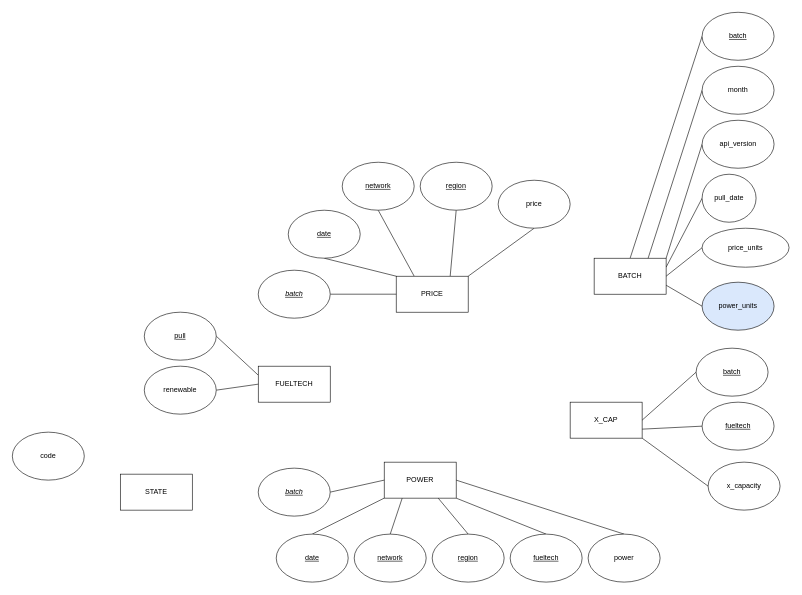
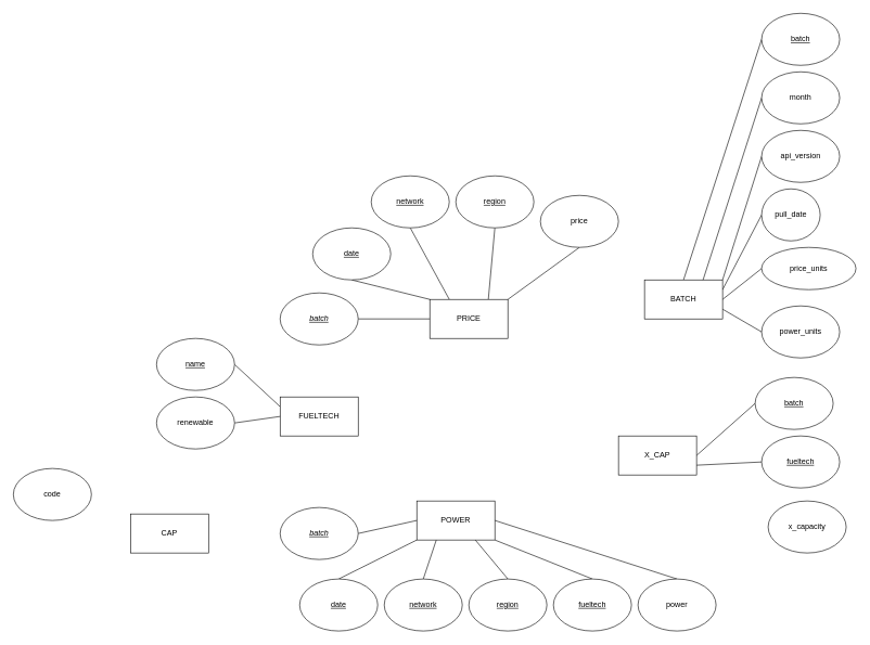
  <mxCell id="0" />
  <mxCell id="1" parent="0" />
  <mxCell id="2" style="rounded=0;orthogonalLoop=1;jettySize=auto;html=1;exitX=0;exitY=0;exitDx=0;exitDy=0;entryX=0.5;entryY=1;entryDx=0;entryDy=0;endArrow=none;endFill=0;" parent="1" source="5" target="6" edge="1"><mxGeometry relative="1" as="geometry" /></mxCell>
  <mxCell id="3" style="edgeStyle=none;rounded=0;orthogonalLoop=1;jettySize=auto;html=1;exitX=0.25;exitY=0;exitDx=0;exitDy=0;entryX=0.5;entryY=1;entryDx=0;entryDy=0;endArrow=none;endFill=0;" parent="1" source="5" target="33" edge="1"><mxGeometry relative="1" as="geometry" /></mxCell>
  <mxCell id="4" style="edgeStyle=none;rounded=0;orthogonalLoop=1;jettySize=auto;html=1;exitX=0.75;exitY=0;exitDx=0;exitDy=0;entryX=0.5;entryY=1;entryDx=0;entryDy=0;endArrow=none;endFill=0;" parent="1" source="5" target="34" edge="1"><mxGeometry relative="1" as="geometry" /></mxCell>
  <mxCell id="5" value="PRICE" style="rounded=0;whiteSpace=wrap;html=1;" parent="1" vertex="1"><mxGeometry x="660" y="460" width="120" height="60" as="geometry" /></mxCell>
  <mxCell id="6" value="&lt;u&gt;date&lt;/u&gt;" style="ellipse;whiteSpace=wrap;html=1;" parent="1" vertex="1"><mxGeometry x="480" y="350" width="120" height="80" as="geometry" /></mxCell>
  <mxCell id="7" style="edgeStyle=none;rounded=0;orthogonalLoop=1;jettySize=auto;html=1;exitX=0.5;exitY=1;exitDx=0;exitDy=0;entryX=1;entryY=0;entryDx=0;entryDy=0;endArrow=none;endFill=0;" parent="1" source="8" target="5" edge="1"><mxGeometry relative="1" as="geometry" /></mxCell>
  <mxCell id="8" value="price" style="ellipse;whiteSpace=wrap;html=1;" parent="1" vertex="1"><mxGeometry x="830" y="300" width="120" height="80" as="geometry" /></mxCell>
  <mxCell id="9" style="edgeStyle=none;rounded=0;orthogonalLoop=1;jettySize=auto;html=1;exitX=0;exitY=1;exitDx=0;exitDy=0;entryX=0.5;entryY=0;entryDx=0;entryDy=0;endArrow=none;endFill=0;" parent="1" source="14" target="15" edge="1"><mxGeometry relative="1" as="geometry" /></mxCell>
  <mxCell id="10" style="edgeStyle=none;rounded=0;orthogonalLoop=1;jettySize=auto;html=1;exitX=1;exitY=1;exitDx=0;exitDy=0;entryX=0.5;entryY=0;entryDx=0;entryDy=0;endArrow=none;endFill=0;" parent="1" source="14" target="16" edge="1"><mxGeometry relative="1" as="geometry" /></mxCell>
  <mxCell id="11" style="edgeStyle=none;rounded=0;orthogonalLoop=1;jettySize=auto;html=1;exitX=1;exitY=0.5;exitDx=0;exitDy=0;entryX=0.5;entryY=0;entryDx=0;entryDy=0;endArrow=none;endFill=0;" parent="1" source="14" target="23" edge="1"><mxGeometry relative="1" as="geometry" /></mxCell>
  <mxCell id="12" style="edgeStyle=none;rounded=0;orthogonalLoop=1;jettySize=auto;html=1;exitX=0.25;exitY=1;exitDx=0;exitDy=0;entryX=0.5;entryY=0;entryDx=0;entryDy=0;endArrow=none;endFill=0;" parent="1" source="14" target="31" edge="1"><mxGeometry relative="1" as="geometry" /></mxCell>
  <mxCell id="13" style="edgeStyle=none;rounded=0;orthogonalLoop=1;jettySize=auto;html=1;exitX=0.75;exitY=1;exitDx=0;exitDy=0;entryX=0.5;entryY=0;entryDx=0;entryDy=0;endArrow=none;endFill=0;" parent="1" source="14" target="32" edge="1"><mxGeometry relative="1" as="geometry" /></mxCell>
  <mxCell id="14" value="POWER" style="rounded=0;whiteSpace=wrap;html=1;" parent="1" vertex="1"><mxGeometry x="640" y="770" width="120" height="60" as="geometry" /></mxCell>
  <mxCell id="15" value="&lt;u&gt;date&lt;/u&gt;" style="ellipse;whiteSpace=wrap;html=1;" parent="1" vertex="1"><mxGeometry x="460" y="890" width="120" height="80" as="geometry" /></mxCell>
  <mxCell id="16" value="fueltech" style="ellipse;whiteSpace=wrap;html=1;fontStyle=4" parent="1" vertex="1"><mxGeometry x="850" y="890" width="120" height="80" as="geometry" /></mxCell>
  <mxCell id="17" style="edgeStyle=none;rounded=0;orthogonalLoop=1;jettySize=auto;html=1;exitX=0.5;exitY=0;exitDx=0;exitDy=0;entryX=0;entryY=0.5;entryDx=0;entryDy=0;endArrow=none;endFill=0;" parent="1" source="22" target="26" edge="1"><mxGeometry relative="1" as="geometry" /></mxCell>
  <mxCell id="18" style="edgeStyle=none;rounded=0;orthogonalLoop=1;jettySize=auto;html=1;exitX=1;exitY=0;exitDx=0;exitDy=0;entryX=0;entryY=0.5;entryDx=0;entryDy=0;endArrow=none;endFill=0;" parent="1" source="22" target="29" edge="1"><mxGeometry relative="1" as="geometry" /></mxCell>
  <mxCell id="19" style="edgeStyle=none;rounded=0;orthogonalLoop=1;jettySize=auto;html=1;exitX=1;exitY=0.25;exitDx=0;exitDy=0;entryX=0;entryY=0.5;entryDx=0;entryDy=0;endArrow=none;endFill=0;" parent="1" source="22" target="30" edge="1"><mxGeometry relative="1" as="geometry" /></mxCell>
  <mxCell id="20" style="edgeStyle=none;rounded=0;orthogonalLoop=1;jettySize=auto;html=1;exitX=1;exitY=0.5;exitDx=0;exitDy=0;entryX=0;entryY=0.5;entryDx=0;entryDy=0;endArrow=none;endFill=0;" parent="1" source="22" target="35" edge="1"><mxGeometry relative="1" as="geometry" /></mxCell>
  <mxCell id="21" style="edgeStyle=none;rounded=0;orthogonalLoop=1;jettySize=auto;html=1;exitX=1;exitY=0.75;exitDx=0;exitDy=0;entryX=0;entryY=0.5;entryDx=0;entryDy=0;endArrow=none;endFill=0;" parent="1" source="22" target="36" edge="1"><mxGeometry relative="1" as="geometry" /></mxCell>
  <mxCell id="22" value="BATCH" style="rounded=0;whiteSpace=wrap;html=1;" parent="1" vertex="1"><mxGeometry x="990" y="430" width="120" height="60" as="geometry" /></mxCell>
  <mxCell id="23" value="power" style="ellipse;whiteSpace=wrap;html=1;" parent="1" vertex="1"><mxGeometry x="980" y="890" width="120" height="80" as="geometry" /></mxCell>
  <mxCell id="24" style="edgeStyle=none;rounded=0;orthogonalLoop=1;jettySize=auto;html=1;exitX=1;exitY=0.5;exitDx=0;exitDy=0;entryX=0;entryY=0.5;entryDx=0;entryDy=0;endArrow=none;endFill=0;" parent="1" source="25" target="14" edge="1"><mxGeometry relative="1" as="geometry" /></mxCell>
  <mxCell id="25" value="batch" style="ellipse;whiteSpace=wrap;html=1;fontStyle=6" parent="1" vertex="1"><mxGeometry x="430" y="780" width="120" height="80" as="geometry" /></mxCell>
  <mxCell id="26" value="batch" style="ellipse;whiteSpace=wrap;html=1;fontStyle=4" parent="1" vertex="1"><mxGeometry x="1170" y="20" width="120" height="80" as="geometry" /></mxCell>
  <mxCell id="27" style="edgeStyle=none;rounded=0;orthogonalLoop=1;jettySize=auto;html=1;exitX=1;exitY=0.5;exitDx=0;exitDy=0;entryX=0;entryY=0.5;entryDx=0;entryDy=0;endArrow=none;endFill=0;" parent="1" source="28" target="5" edge="1"><mxGeometry relative="1" as="geometry" /></mxCell>
  <mxCell id="28" value="batch" style="ellipse;whiteSpace=wrap;html=1;fontStyle=6" parent="1" vertex="1"><mxGeometry x="430" y="450" width="120" height="80" as="geometry" /></mxCell>
  <mxCell id="29" value="api_version" style="ellipse;whiteSpace=wrap;html=1;" parent="1" vertex="1"><mxGeometry x="1170" y="200" width="120" height="80" as="geometry" /></mxCell>
  <mxCell id="30" value="pull_date" style="ellipse;whiteSpace=wrap;html=1;" parent="1" vertex="1"><mxGeometry x="1170" y="290" width="90" height="80" as="geometry" /></mxCell>
  <mxCell id="31" value="network" style="ellipse;whiteSpace=wrap;html=1;fontStyle=4" parent="1" vertex="1"><mxGeometry x="590" y="890" width="120" height="80" as="geometry" /></mxCell>
  <mxCell id="32" value="region" style="ellipse;whiteSpace=wrap;html=1;fontStyle=4" parent="1" vertex="1"><mxGeometry x="720" y="890" width="120" height="80" as="geometry" /></mxCell>
  <mxCell id="33" value="network" style="ellipse;whiteSpace=wrap;html=1;fontStyle=4" parent="1" vertex="1"><mxGeometry x="570" y="270" width="120" height="80" as="geometry" /></mxCell>
  <mxCell id="34" value="region" style="ellipse;whiteSpace=wrap;html=1;fontStyle=4" parent="1" vertex="1"><mxGeometry x="700" y="270" width="120" height="80" as="geometry" /></mxCell>
  <mxCell id="35" value="price_units" style="ellipse;whiteSpace=wrap;html=1;" parent="1" vertex="1"><mxGeometry x="1170" y="380" width="145" height="65" as="geometry" /></mxCell>
- <mxCell id="36" value="power_units" style="ellipse;whiteSpace=wrap;html=1;fillColor=#dae8fc;" parent="1" vertex="1"><mxGeometry x="1170" y="470" width="120" height="80" as="geometry" /></mxCell>
+ <mxCell id="36" value="power_units" style="ellipse;whiteSpace=wrap;html=1;" parent="1" vertex="1"><mxGeometry x="1170" y="470" width="120" height="80" as="geometry" /></mxCell>
  <mxCell id="37" value="x_capacity" style="ellipse;whiteSpace=wrap;html=1;" parent="1" vertex="1"><mxGeometry x="1180" y="770" width="120" height="80" as="geometry" /></mxCell>
  <mxCell id="38" style="edgeStyle=none;rounded=0;orthogonalLoop=1;jettySize=auto;html=1;exitX=1;exitY=0.5;exitDx=0;exitDy=0;entryX=0;entryY=0.5;entryDx=0;entryDy=0;endArrow=none;endFill=0;" parent="1" source="41" target="42" edge="1"><mxGeometry relative="1" as="geometry" /></mxCell>
  <mxCell id="39" style="edgeStyle=none;rounded=0;orthogonalLoop=1;jettySize=auto;html=1;exitX=1;exitY=0.75;exitDx=0;exitDy=0;entryX=0;entryY=0.5;entryDx=0;entryDy=0;endArrow=none;endFill=0;" parent="1" source="41" target="43" edge="1"><mxGeometry relative="1" as="geometry" /></mxCell>
- <mxCell id="40" style="edgeStyle=none;rounded=0;orthogonalLoop=1;jettySize=auto;html=1;exitX=1;exitY=1;exitDx=0;exitDy=0;entryX=0;entryY=0.5;entryDx=0;entryDy=0;endArrow=none;endFill=0;" parent="1" source="41" target="37" edge="1"><mxGeometry relative="1" as="geometry" /></mxCell>
  <mxCell id="41" value="X_CAP" style="rounded=0;whiteSpace=wrap;html=1;" parent="1" vertex="1"><mxGeometry x="950" y="670" width="120" height="60" as="geometry" /></mxCell>
  <mxCell id="42" value="batch" style="ellipse;whiteSpace=wrap;html=1;fontStyle=4" parent="1" vertex="1"><mxGeometry x="1160" y="580" width="120" height="80" as="geometry" /></mxCell>
  <mxCell id="43" value="fueltech" style="ellipse;whiteSpace=wrap;html=1;fontStyle=4" parent="1" vertex="1"><mxGeometry x="1170" y="670" width="120" height="80" as="geometry" /></mxCell>
  <mxCell id="44" style="edgeStyle=none;rounded=0;orthogonalLoop=1;jettySize=auto;html=1;exitX=0;exitY=0.25;exitDx=0;exitDy=0;entryX=1;entryY=0.5;entryDx=0;entryDy=0;endArrow=none;endFill=0;" parent="1" source="45" target="46" edge="1"><mxGeometry relative="1" as="geometry" /></mxCell>
  <mxCell id="45" value="FUELTECH" style="rounded=0;whiteSpace=wrap;html=1;" parent="1" vertex="1"><mxGeometry x="430" y="610" width="120" height="60" as="geometry" /></mxCell>
- <mxCell id="46" value="&lt;u&gt;pull&lt;/u&gt;" style="ellipse;whiteSpace=wrap;html=1;" parent="1" vertex="1"><mxGeometry x="240" y="520" width="120" height="80" as="geometry" /></mxCell>
+ <mxCell id="46" value="&lt;u&gt;name&lt;/u&gt;" style="ellipse;whiteSpace=wrap;html=1;" parent="1" vertex="1"><mxGeometry x="240" y="520" width="120" height="80" as="geometry" /></mxCell>
  <mxCell id="47" style="edgeStyle=none;rounded=0;orthogonalLoop=1;jettySize=auto;html=1;exitX=1;exitY=0.5;exitDx=0;exitDy=0;entryX=0;entryY=0.5;entryDx=0;entryDy=0;endArrow=none;endFill=0;" parent="1" source="48" target="45" edge="1"><mxGeometry relative="1" as="geometry" /></mxCell>
  <mxCell id="48" value="renewable" style="ellipse;whiteSpace=wrap;html=1;" parent="1" vertex="1"><mxGeometry x="240" y="610" width="120" height="80" as="geometry" /></mxCell>
  <mxCell id="49" style="edgeStyle=none;rounded=0;orthogonalLoop=1;jettySize=auto;html=1;exitX=0;exitY=0.5;exitDx=0;exitDy=0;entryX=0.75;entryY=0;entryDx=0;entryDy=0;endArrow=none;endFill=0;" parent="1" source="50" target="22" edge="1"><mxGeometry relative="1" as="geometry" /></mxCell>
  <mxCell id="50" value="month" style="ellipse;whiteSpace=wrap;html=1;" parent="1" vertex="1"><mxGeometry x="1170" y="110" width="120" height="80" as="geometry" /></mxCell>
- <mxCell id="51" value="STATE" style="rounded=0;whiteSpace=wrap;html=1;" vertex="1" parent="1"><mxGeometry x="200" y="790" width="120" height="60" as="geometry" /></mxCell>
+ <mxCell id="51" value="CAP" style="rounded=0;whiteSpace=wrap;html=1;" vertex="1" parent="1"><mxGeometry x="200" y="790" width="120" height="60" as="geometry" /></mxCell>
  <mxCell id="52" value="code" style="ellipse;whiteSpace=wrap;html=1;" vertex="1" parent="1"><mxGeometry x="20" y="720" width="120" height="80" as="geometry" /></mxCell>
